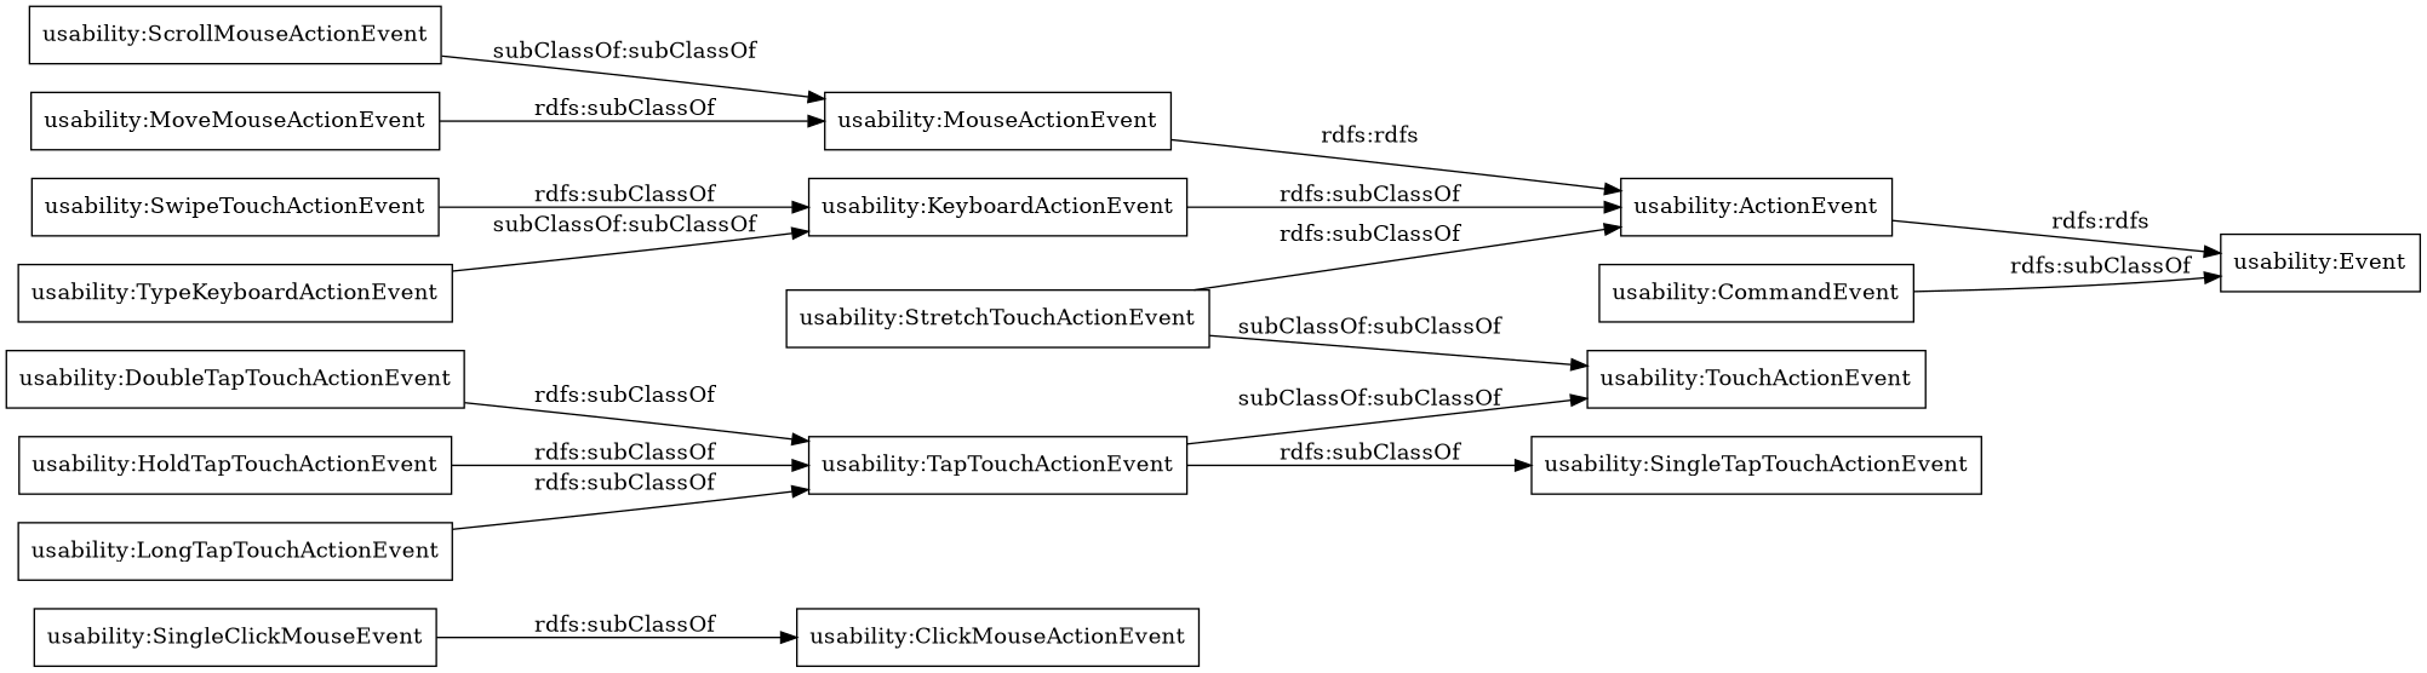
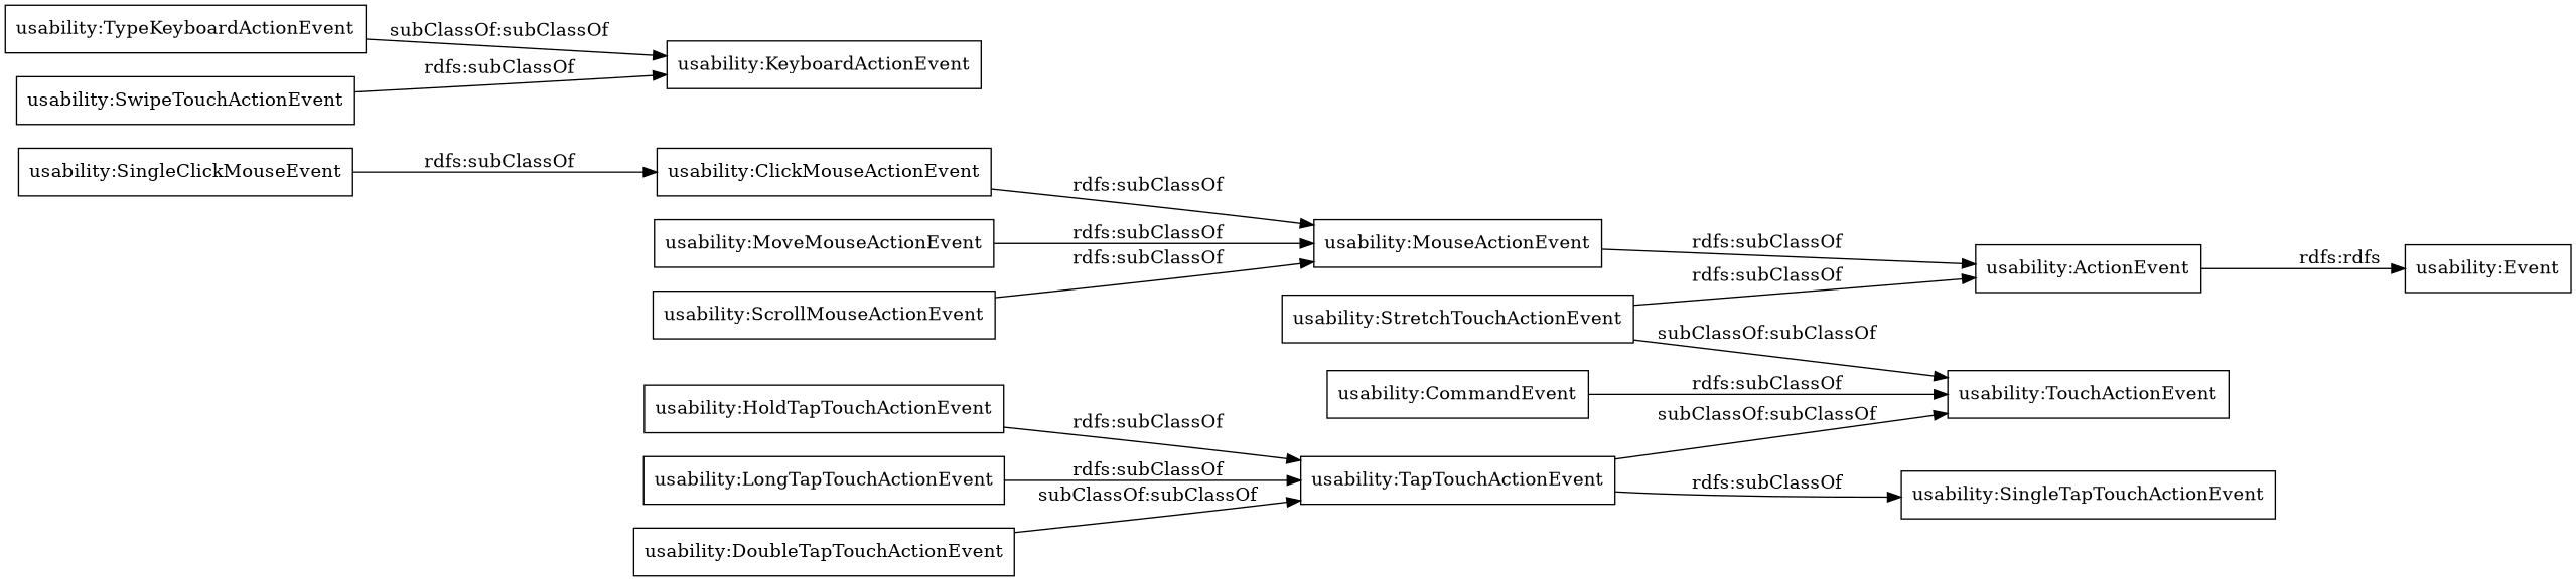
  digraph {
    rankdir=LR
    node [color=black shape=rectangle]
    "usability:ClickMouseActionEvent"
    "usability:MouseActionEvent"
    "usability:ActionEvent"
    "usability:HoldTapTouchActionEvent"
    "usability:TapTouchActionEvent"
    "usability:TouchActionEvent"
    "usability:SingleTapTouchActionEvent"
    "usability:Event"
    "usability:LongTapTouchActionEvent"
    "usability:MoveMouseActionEvent"
    "usability:CommandEvent"
    "usability:DoubleTapTouchActionEvent"
    "usability:StretchTouchActionEvent"
    "usability:TypeKeyboardActionEvent"
    "usability:KeyboardActionEvent"
    "usability:SingleClickMouseEvent"
    "usability:SwipeTouchActionEvent"
    "usability:ScrollMouseActionEvent"
-   "usability:MouseActionEvent" -> "usability:ActionEvent" [label="rdfs:rdfs"]
+   "usability:ClickMouseActionEvent" -> "usability:MouseActionEvent" [label="rdfs:subClassOf"]
+   "usability:MouseActionEvent" -> "usability:ActionEvent" [label="rdfs:subClassOf"]
    "usability:ActionEvent" -> "usability:Event" [label="rdfs:rdfs"]
    "usability:HoldTapTouchActionEvent" -> "usability:TapTouchActionEvent" [label="rdfs:subClassOf"]
    "usability:TapTouchActionEvent" -> "usability:TouchActionEvent" [label="subClassOf:subClassOf"]
    "usability:TapTouchActionEvent" -> "usability:SingleTapTouchActionEvent" [label="rdfs:subClassOf"]
    "usability:LongTapTouchActionEvent" -> "usability:TapTouchActionEvent" [label="rdfs:subClassOf"]
    "usability:MoveMouseActionEvent" -> "usability:MouseActionEvent" [label="rdfs:subClassOf"]
-   "usability:CommandEvent" -> "usability:Event" [label="rdfs:subClassOf"]
-   "usability:DoubleTapTouchActionEvent" -> "usability:TapTouchActionEvent" [label="rdfs:subClassOf"]
+   "usability:CommandEvent" -> "usability:TouchActionEvent" [label="rdfs:subClassOf"]
+   "usability:DoubleTapTouchActionEvent" -> "usability:TapTouchActionEvent" [label="subClassOf:subClassOf"]
    "usability:StretchTouchActionEvent" -> "usability:ActionEvent" [label="rdfs:subClassOf"]
    "usability:StretchTouchActionEvent" -> "usability:TouchActionEvent" [label="subClassOf:subClassOf"]
    "usability:TypeKeyboardActionEvent" -> "usability:KeyboardActionEvent" [label="subClassOf:subClassOf"]
-   "usability:KeyboardActionEvent" -> "usability:ActionEvent" [label="rdfs:subClassOf"]
    "usability:SingleClickMouseEvent" -> "usability:ClickMouseActionEvent" [label="rdfs:subClassOf"]
    "usability:SwipeTouchActionEvent" -> "usability:KeyboardActionEvent" [label="rdfs:subClassOf"]
-   "usability:ScrollMouseActionEvent" -> "usability:MouseActionEvent" [label="subClassOf:subClassOf"]
+   "usability:ScrollMouseActionEvent" -> "usability:MouseActionEvent" [label="rdfs:subClassOf"]
  }
